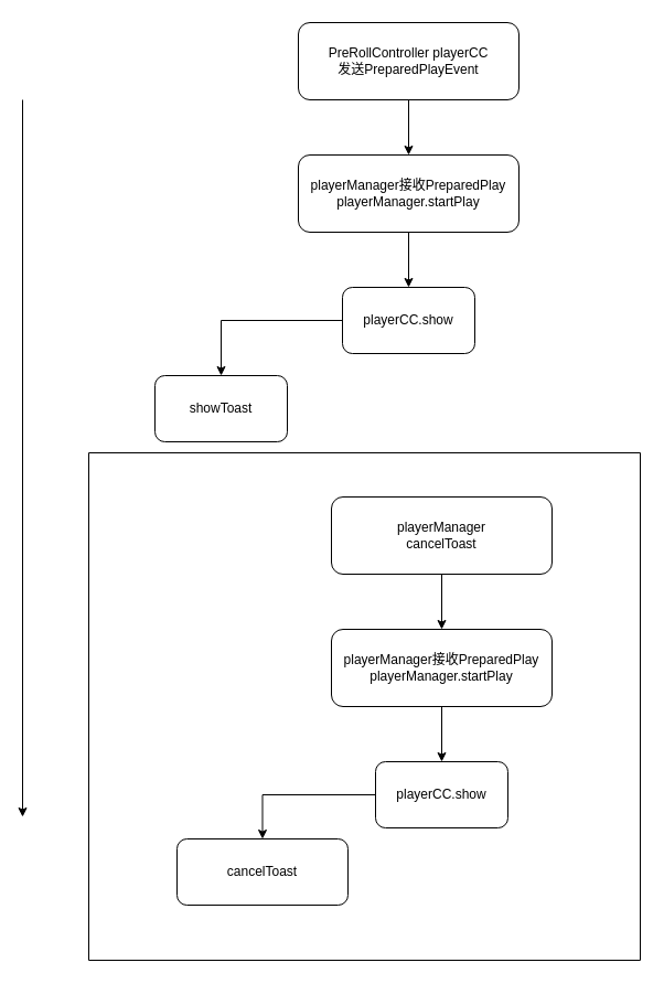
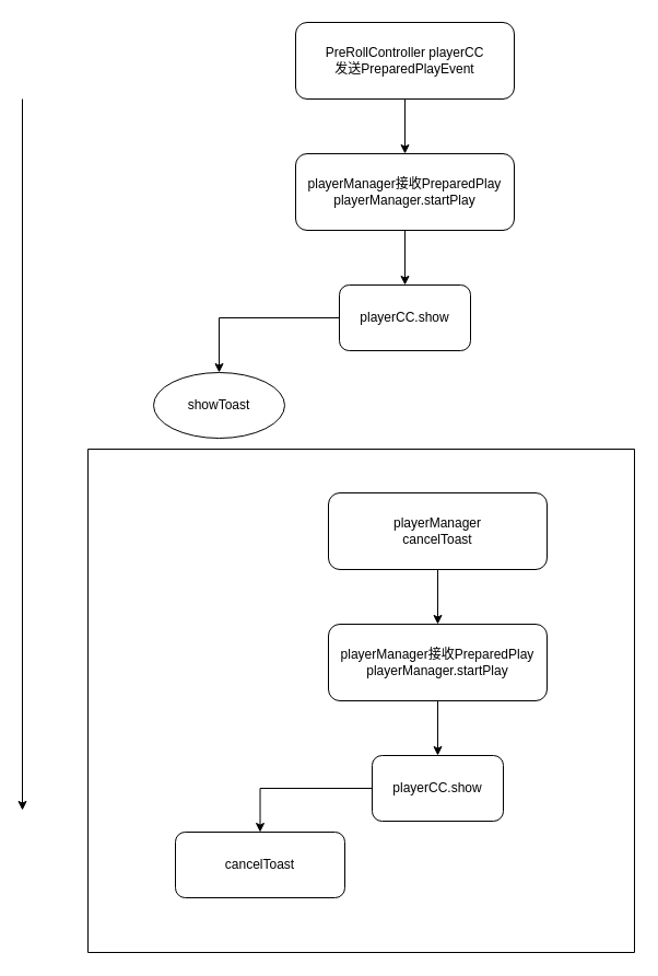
  <mxCell id="0" />
  <mxCell id="1" parent="0" />
  <mxCell id="2" value="" style="swimlane;startSize=0;" vertex="1" parent="1"><mxGeometry x="80" y="410" width="500" height="460" as="geometry" /></mxCell>
  <mxCell id="3" value="playerCC.show" style="rounded=1;whiteSpace=wrap;html=1;" vertex="1" parent="2"><mxGeometry x="260" y="280" width="120" height="60" as="geometry" /></mxCell>
  <mxCell id="4" value="" style="edgeStyle=orthogonalEdgeStyle;rounded=0;orthogonalLoop=1;jettySize=auto;html=1;" edge="1" source="5" target="3" parent="2"><mxGeometry relative="1" as="geometry" /></mxCell>
  <mxCell id="5" value="playerManager接收PreparedPlay&lt;br&gt;playerManager.startPlay" style="rounded=1;whiteSpace=wrap;html=1;" vertex="1" parent="2"><mxGeometry x="220" y="160" width="200" height="70" as="geometry" /></mxCell>
  <mxCell id="6" value="cancelToast" style="rounded=1;whiteSpace=wrap;html=1;" vertex="1" parent="2"><mxGeometry x="80" y="350" width="155" height="60" as="geometry" /></mxCell>
  <mxCell id="7" style="edgeStyle=orthogonalEdgeStyle;rounded=0;orthogonalLoop=1;jettySize=auto;html=1;" edge="1" parent="2" source="3" target="6"><mxGeometry relative="1" as="geometry" /></mxCell>
  <mxCell id="8" value="" style="edgeStyle=orthogonalEdgeStyle;rounded=0;orthogonalLoop=1;jettySize=auto;html=1;" edge="1" parent="2" source="9" target="5"><mxGeometry relative="1" as="geometry" /></mxCell>
  <mxCell id="9" value="playerManager&lt;br&gt;cancelToast" style="rounded=1;whiteSpace=wrap;html=1;" vertex="1" parent="2"><mxGeometry x="220" y="40" width="200" height="70" as="geometry" /></mxCell>
- <mxCell id="10" value="showToast" style="rounded=1;whiteSpace=wrap;html=1;" vertex="1" parent="1"><mxGeometry x="140" y="340" width="120" height="60" as="geometry" /></mxCell>
+ <mxCell id="10" value="showToast" style="ellipse;whiteSpace=wrap;html=1;" vertex="1" parent="1"><mxGeometry x="140" y="340" width="120" height="60" as="geometry" /></mxCell>
  <mxCell id="11" style="edgeStyle=orthogonalEdgeStyle;rounded=0;orthogonalLoop=1;jettySize=auto;html=1;entryX=0.5;entryY=0;entryDx=0;entryDy=0;" edge="1" parent="1" source="12" target="10"><mxGeometry relative="1" as="geometry" /></mxCell>
  <mxCell id="12" value="playerCC.show" style="rounded=1;whiteSpace=wrap;html=1;" vertex="1" parent="1"><mxGeometry x="310" y="260" width="120" height="60" as="geometry" /></mxCell>
  <mxCell id="13" value="" style="edgeStyle=orthogonalEdgeStyle;rounded=0;orthogonalLoop=1;jettySize=auto;html=1;" edge="1" parent="1" source="14" target="12"><mxGeometry relative="1" as="geometry" /></mxCell>
  <mxCell id="14" value="playerManager接收PreparedPlay&lt;br&gt;playerManager.startPlay" style="rounded=1;whiteSpace=wrap;html=1;" vertex="1" parent="1"><mxGeometry x="270" y="140" width="200" height="70" as="geometry" /></mxCell>
  <mxCell id="15" value="" style="endArrow=classic;html=1;rounded=0;" edge="1" parent="1"><mxGeometry width="50" height="50" relative="1" as="geometry"><mxPoint x="20" y="90" as="sourcePoint" /><mxPoint x="20" y="740" as="targetPoint" /></mxGeometry></mxCell>
  <mxCell id="16" value="" style="edgeStyle=orthogonalEdgeStyle;rounded=0;orthogonalLoop=1;jettySize=auto;html=1;" edge="1" parent="1" source="17" target="14"><mxGeometry relative="1" as="geometry" /></mxCell>
  <mxCell id="17" value="PreRollController playerCC&lt;br&gt;发送PreparedPlayEvent" style="rounded=1;whiteSpace=wrap;html=1;" vertex="1" parent="1"><mxGeometry x="270" y="20" width="200" height="70" as="geometry" /></mxCell>
